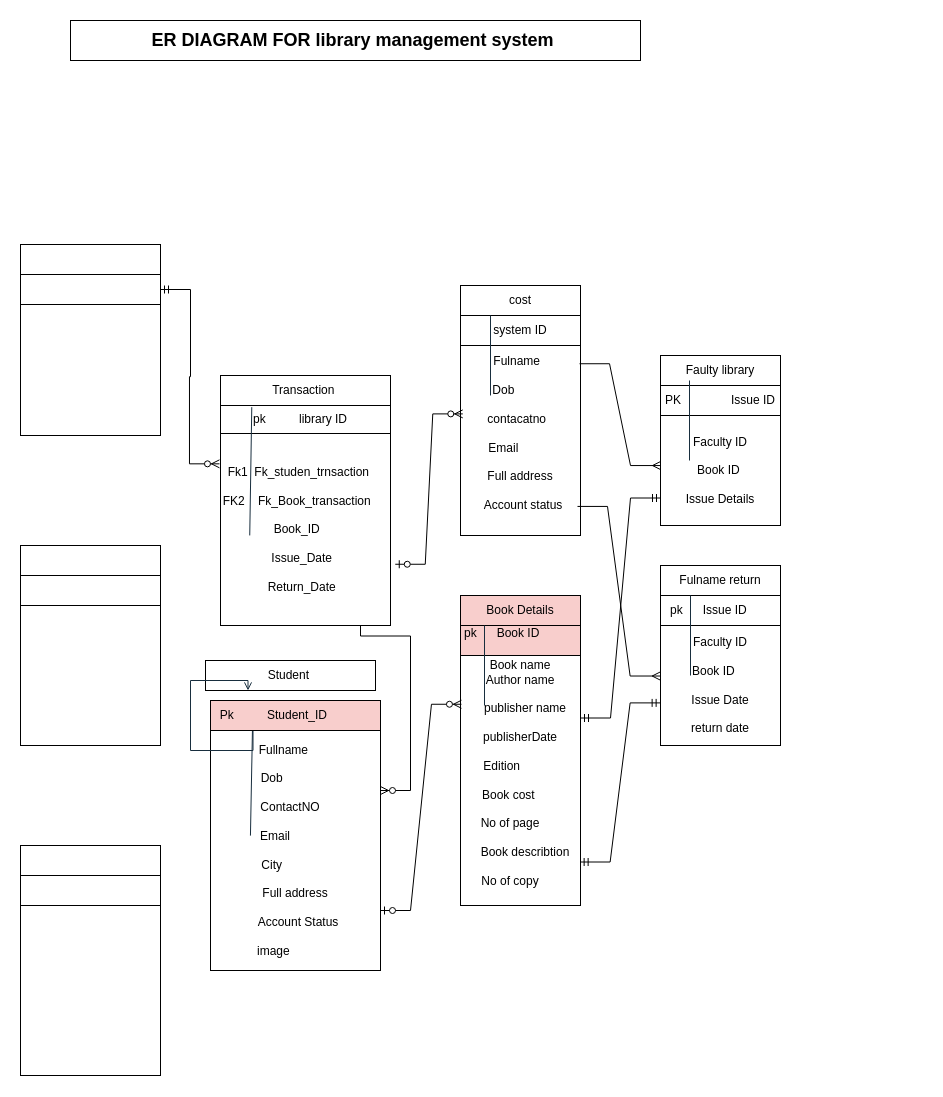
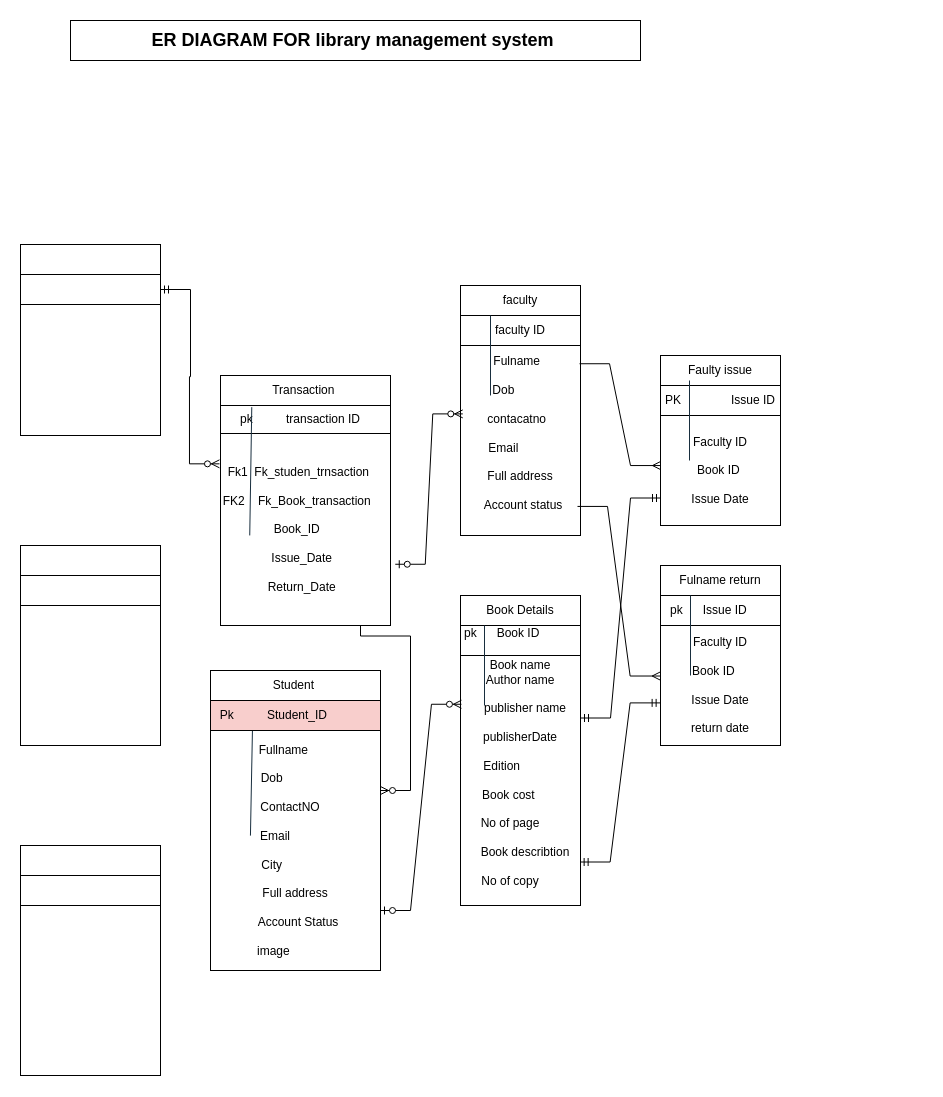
  <mxCell id="0" />
  <mxCell id="1" parent="0" />
  <mxCell id="2" value="Fulname&amp;nbsp;&amp;nbsp;&lt;div&gt;&amp;nbsp;&lt;div&gt;Dob&amp;nbsp; &amp;nbsp; &amp;nbsp; &amp;nbsp; &amp;nbsp;&amp;nbsp;&lt;/div&gt;&lt;div&gt;&amp;nbsp; &amp;nbsp; &amp;nbsp; &amp;nbsp;&amp;nbsp;&lt;/div&gt;&lt;div&gt;contacatno&amp;nbsp;&amp;nbsp;&lt;/div&gt;&lt;div&gt;&amp;nbsp;&amp;nbsp;&lt;/div&gt;&lt;div&gt;Email&amp;nbsp; &amp;nbsp; &amp;nbsp; &amp;nbsp; &amp;nbsp;&amp;nbsp;&lt;/div&gt;&lt;div&gt;&amp;nbsp; &amp;nbsp; &amp;nbsp; &amp;nbsp; &amp;nbsp;&amp;nbsp;&lt;/div&gt;&lt;div&gt;Full address&lt;/div&gt;&lt;div&gt;&amp;nbsp;&lt;/div&gt;&lt;div&gt;&amp;nbsp; Account status&lt;/div&gt;&lt;div&gt;&lt;br&gt;&lt;/div&gt;&lt;/div&gt;" style="rounded=0;whiteSpace=wrap;html=1;" parent="1" vertex="1"><mxGeometry x="460" y="345" width="120" height="190" as="geometry" /></mxCell>
- <mxCell id="3" value="system ID" style="rounded=0;whiteSpace=wrap;html=1;" parent="1" vertex="1"><mxGeometry x="460" y="315" width="120" height="30" as="geometry" /></mxCell>
- <mxCell id="4" value="cost" style="rounded=0;whiteSpace=wrap;html=1;" parent="1" vertex="1"><mxGeometry x="460" y="285" width="120" height="30" as="geometry" /></mxCell>
+ <mxCell id="3" value="faculty ID" style="rounded=0;whiteSpace=wrap;html=1;" parent="1" vertex="1"><mxGeometry x="460" y="315" width="120" height="30" as="geometry" /></mxCell>
+ <mxCell id="4" value="faculty" style="rounded=0;whiteSpace=wrap;html=1;" parent="1" vertex="1"><mxGeometry x="460" y="285" width="120" height="30" as="geometry" /></mxCell>
  <mxCell id="5" value="&lt;div&gt;&lt;br&gt;&lt;/div&gt;&lt;div&gt;Book name&lt;/div&gt;Author name&lt;div&gt;&lt;br&gt;&lt;div&gt;&amp;nbsp; &amp;nbsp;publisher name&lt;/div&gt;&lt;div&gt;&lt;br&gt;&lt;/div&gt;&lt;div&gt;publisherDate&lt;/div&gt;&lt;div&gt;&lt;br&gt;&lt;/div&gt;&lt;div&gt;Edition&amp;nbsp; &amp;nbsp; &amp;nbsp; &amp;nbsp; &amp;nbsp; &amp;nbsp;&lt;/div&gt;&lt;div&gt;&lt;br&gt;&lt;/div&gt;&lt;div&gt;Book cost&amp;nbsp; &amp;nbsp; &amp;nbsp; &amp;nbsp;&lt;/div&gt;&lt;div&gt;&lt;br&gt;&lt;/div&gt;&lt;div&gt;No of page&amp;nbsp; &amp;nbsp; &amp;nbsp;&amp;nbsp;&lt;/div&gt;&lt;div&gt;&lt;br&gt;&lt;/div&gt;&lt;div&gt;&amp;nbsp; &amp;nbsp;Book describtion&lt;/div&gt;&lt;div&gt;&lt;br&gt;&lt;/div&gt;&lt;div&gt;No of copy&amp;nbsp; &amp;nbsp; &amp;nbsp;&amp;nbsp;&lt;/div&gt;&lt;div&gt;&lt;br&gt;&lt;/div&gt;&lt;div&gt;&lt;br&gt;&lt;/div&gt;&lt;/div&gt;" style="rounded=0;whiteSpace=wrap;html=1;" parent="1" vertex="1"><mxGeometry x="460" y="655" width="120" height="250" as="geometry" /></mxCell>
- <mxCell id="6" value="pk&amp;nbsp; &amp;nbsp; &amp;nbsp; Book ID&amp;nbsp; &amp;nbsp; &amp;nbsp; &amp;nbsp; &amp;nbsp; &amp;nbsp; &amp;nbsp; &amp;nbsp;" style="rounded=0;whiteSpace=wrap;html=1;fillColor=#f8cecc;" parent="1" vertex="1"><mxGeometry x="460" y="625" width="120" height="30" as="geometry" /></mxCell>
- <mxCell id="7" value="Book Details" style="rounded=0;whiteSpace=wrap;html=1;fillColor=#f8cecc;" parent="1" vertex="1"><mxGeometry x="460" y="595" width="120" height="30" as="geometry" /></mxCell>
- <mxCell id="8" value="Faculty ID&lt;div&gt;&lt;br&gt;&lt;div&gt;Book ID&amp;nbsp;&lt;/div&gt;&lt;div&gt;&amp;nbsp;&amp;nbsp;&amp;nbsp;&lt;/div&gt;&lt;div&gt;Issue Details&lt;/div&gt;&lt;/div&gt;" style="rounded=0;whiteSpace=wrap;html=1;" parent="1" vertex="1"><mxGeometry x="660" y="415" width="120" height="110" as="geometry" /></mxCell>
+ <mxCell id="6" value="pk&amp;nbsp; &amp;nbsp; &amp;nbsp; Book ID&amp;nbsp; &amp;nbsp; &amp;nbsp; &amp;nbsp; &amp;nbsp; &amp;nbsp; &amp;nbsp; &amp;nbsp;" style="rounded=0;whiteSpace=wrap;html=1;" parent="1" vertex="1"><mxGeometry x="460" y="625" width="120" height="30" as="geometry" /></mxCell>
+ <mxCell id="7" value="Book Details" style="rounded=0;whiteSpace=wrap;html=1;" parent="1" vertex="1"><mxGeometry x="460" y="595" width="120" height="30" as="geometry" /></mxCell>
+ <mxCell id="8" value="Faculty ID&lt;div&gt;&lt;br&gt;&lt;div&gt;Book ID&amp;nbsp;&lt;/div&gt;&lt;div&gt;&amp;nbsp;&amp;nbsp;&amp;nbsp;&lt;/div&gt;&lt;div&gt;Issue Date&lt;/div&gt;&lt;/div&gt;" style="rounded=0;whiteSpace=wrap;html=1;" parent="1" vertex="1"><mxGeometry x="660" y="415" width="120" height="110" as="geometry" /></mxCell>
  <mxCell id="9" value="PK&amp;nbsp; &amp;nbsp; &amp;nbsp; &amp;nbsp; &amp;nbsp; &amp;nbsp; &amp;nbsp; &amp;nbsp;Issue ID" style="rounded=0;whiteSpace=wrap;html=1;" parent="1" vertex="1"><mxGeometry x="660" y="385" width="120" height="30" as="geometry" /></mxCell>
- <mxCell id="10" value="Faulty library" style="rounded=0;whiteSpace=wrap;html=1;" parent="1" vertex="1"><mxGeometry x="660" y="355" width="120" height="30" as="geometry" /></mxCell>
+ <mxCell id="10" value="Faulty issue" style="rounded=0;whiteSpace=wrap;html=1;" parent="1" vertex="1"><mxGeometry x="660" y="355" width="120" height="30" as="geometry" /></mxCell>
  <mxCell id="11" value="Faculty ID&lt;div&gt;&lt;br&gt;&lt;div&gt;Book ID&amp;nbsp; &amp;nbsp;&amp;nbsp;&lt;/div&gt;&lt;div&gt;&lt;br&gt;&lt;/div&gt;&lt;div&gt;Issue Date&lt;/div&gt;&lt;div&gt;&lt;br&gt;&lt;/div&gt;&lt;div&gt;return date&lt;/div&gt;&lt;/div&gt;" style="rounded=0;whiteSpace=wrap;html=1;" parent="1" vertex="1"><mxGeometry x="660" y="625" width="120" height="120" as="geometry" /></mxCell>
  <mxCell id="12" value="pk&amp;nbsp; &amp;nbsp; &amp;nbsp; Issue ID&amp;nbsp; &amp;nbsp; &amp;nbsp; &amp;nbsp;" style="rounded=0;whiteSpace=wrap;html=1;" parent="1" vertex="1"><mxGeometry x="660" y="595" width="120" height="30" as="geometry" /></mxCell>
  <mxCell id="13" value="Fulname return" style="rounded=0;whiteSpace=wrap;html=1;" parent="1" vertex="1"><mxGeometry x="660" y="565" width="120" height="30" as="geometry" /></mxCell>
  <mxCell id="14" value="" style="edgeStyle=entityRelationEdgeStyle;fontSize=12;html=1;endArrow=ERmany;rounded=0;exitX=0.975;exitY=0.847;exitDx=0;exitDy=0;exitPerimeter=0;entryX=-0.003;entryY=0.421;entryDx=0;entryDy=0;entryPerimeter=0;" parent="1" source="2" target="11" edge="1"><mxGeometry width="100" height="100" relative="1" as="geometry"><mxPoint x="570" y="515" as="sourcePoint" /><mxPoint x="660" y="675" as="targetPoint" /><Array as="points"><mxPoint x="701.36" y="718.23" /><mxPoint x="751" y="600.49" /><mxPoint x="471" y="580.49" /><mxPoint x="581" y="560.49" /><mxPoint x="451" y="580.49" /><mxPoint x="751" y="610.49" /><mxPoint x="921" y="660.49" /><mxPoint x="711" y="600.49" /><mxPoint x="671.36" y="658.23" /><mxPoint x="681.36" y="648.23" /><mxPoint x="691.36" y="690.23" /><mxPoint x="691.36" y="718.23" /><mxPoint x="691.36" y="718.23" /></Array></mxGeometry></mxCell>
  <mxCell id="15" value="" style="edgeStyle=entityRelationEdgeStyle;fontSize=12;html=1;endArrow=ERmandOne;startArrow=ERmandOne;rounded=0;exitX=0.997;exitY=0.826;exitDx=0;exitDy=0;exitPerimeter=0;entryX=-0.003;entryY=0.645;entryDx=0;entryDy=0;entryPerimeter=0;" parent="1" source="5" target="11" edge="1"><mxGeometry width="100" height="100" relative="1" as="geometry"><mxPoint x="560" y="805" as="sourcePoint" /><mxPoint x="660" y="705" as="targetPoint" /><Array as="points"><mxPoint x="630" y="805" /></Array></mxGeometry></mxCell>
  <mxCell id="16" value="" style="edgeStyle=entityRelationEdgeStyle;fontSize=12;html=1;endArrow=ERmandOne;startArrow=ERmandOne;rounded=0;exitX=1;exitY=0.25;exitDx=0;exitDy=0;entryX=0;entryY=0.75;entryDx=0;entryDy=0;" parent="1" source="5" target="8" edge="1"><mxGeometry width="100" height="100" relative="1" as="geometry"><mxPoint x="580" y="625" as="sourcePoint" /><mxPoint x="660" y="509" as="targetPoint" /><Array as="points"><mxPoint x="630" y="618" /><mxPoint x="620" y="528" /></Array></mxGeometry></mxCell>
- <mxCell id="17" value="pk&amp;nbsp; &amp;nbsp; &amp;nbsp; &amp;nbsp; &amp;nbsp; library ID&amp;nbsp; &amp;nbsp;" style="rounded=0;whiteSpace=wrap;html=1;" parent="1" vertex="1"><mxGeometry x="220" y="404" width="170" height="30" as="geometry" /></mxCell>
+ <mxCell id="17" value="pk&amp;nbsp; &amp;nbsp; &amp;nbsp; &amp;nbsp; &amp;nbsp; transaction ID&amp;nbsp; &amp;nbsp;" style="rounded=0;whiteSpace=wrap;html=1;" parent="1" vertex="1"><mxGeometry x="220" y="404" width="170" height="30" as="geometry" /></mxCell>
  <mxCell id="18" value="Transaction&amp;nbsp;" style="rounded=0;whiteSpace=wrap;html=1;" parent="1" vertex="1"><mxGeometry x="220" y="375" width="170" height="30" as="geometry" /></mxCell>
  <mxCell id="19" value="Fullname&amp;nbsp; &amp;nbsp; &amp;nbsp; &amp;nbsp;&lt;div&gt;&lt;br&gt;&lt;div&gt;Dob&amp;nbsp; &amp;nbsp; &amp;nbsp; &amp;nbsp; &amp;nbsp; &amp;nbsp; &amp;nbsp;&amp;nbsp;&lt;/div&gt;&lt;div&gt;&lt;br&gt;&lt;/div&gt;&lt;div&gt;ContactNO&amp;nbsp; &amp;nbsp;&lt;/div&gt;&lt;div&gt;&lt;br&gt;&lt;/div&gt;&lt;div&gt;Email&amp;nbsp; &amp;nbsp; &amp;nbsp; &amp;nbsp; &amp;nbsp; &amp;nbsp;&amp;nbsp;&lt;/div&gt;&lt;div&gt;&lt;br&gt;&lt;/div&gt;&lt;div&gt;City&amp;nbsp; &amp;nbsp; &amp;nbsp; &amp;nbsp; &amp;nbsp; &amp;nbsp; &amp;nbsp;&amp;nbsp;&lt;/div&gt;&lt;div&gt;&amp;nbsp;&lt;/div&gt;&lt;div&gt;Full address&lt;/div&gt;&lt;div&gt;&lt;br&gt;&lt;/div&gt;&lt;div&gt;&amp;nbsp; Account Status&lt;/div&gt;&lt;div&gt;&lt;br&gt;&lt;/div&gt;&lt;div&gt;image&amp;nbsp; &amp;nbsp; &amp;nbsp; &amp;nbsp; &amp;nbsp; &amp;nbsp; &amp;nbsp;&lt;/div&gt;&lt;/div&gt;" style="rounded=0;whiteSpace=wrap;html=1;" parent="1" vertex="1"><mxGeometry x="210" y="730" width="170" height="240" as="geometry" /></mxCell>
- <mxCell id="20" value="Student&amp;nbsp;" style="rounded=0;whiteSpace=wrap;html=1;" parent="1" vertex="1"><mxGeometry x="205" y="660" width="170" height="30" as="geometry" /></mxCell>
+ <mxCell id="20" value="Student&amp;nbsp;" style="rounded=0;whiteSpace=wrap;html=1;" parent="1" vertex="1"><mxGeometry x="210" y="670" width="170" height="30" as="geometry" /></mxCell>
  <mxCell id="21" value="" style="edgeStyle=entityRelationEdgeStyle;fontSize=12;html=1;endArrow=ERmany;rounded=0;exitX=0.992;exitY=0.096;exitDx=0;exitDy=0;exitPerimeter=0;entryX=0;entryY=0.455;entryDx=0;entryDy=0;entryPerimeter=0;" parent="1" source="2" target="8" edge="1"><mxGeometry width="100" height="100" relative="1" as="geometry"><mxPoint x="577" y="317.5" as="sourcePoint" /><mxPoint x="660" y="482.5" as="targetPoint" /><Array as="points"><mxPoint x="701.36" y="529.73" /><mxPoint x="751" y="411.99" /><mxPoint x="471" y="391.99" /><mxPoint x="581" y="371.99" /><mxPoint x="451" y="391.99" /><mxPoint x="751" y="421.99" /><mxPoint x="921" y="471.99" /><mxPoint x="711" y="411.99" /><mxPoint x="671.36" y="469.73" /><mxPoint x="681.36" y="459.73" /><mxPoint x="691.36" y="501.73" /><mxPoint x="691.36" y="529.73" /><mxPoint x="691.36" y="529.73" /></Array></mxGeometry></mxCell>
  <mxCell id="22" value="" style="edgeStyle=entityRelationEdgeStyle;fontSize=12;html=1;endArrow=ERzeroToMany;startArrow=ERzeroToOne;rounded=0;entryX=0.019;entryY=0.36;entryDx=0;entryDy=0;entryPerimeter=0;exitX=1.028;exitY=0.681;exitDx=0;exitDy=0;exitPerimeter=0;" parent="1" source="42" target="2" edge="1"><mxGeometry width="100" height="100" relative="1" as="geometry"><mxPoint x="360" y="565" as="sourcePoint" /><mxPoint x="460" y="465" as="targetPoint" /></mxGeometry></mxCell>
  <mxCell id="23" value="" style="edgeStyle=entityRelationEdgeStyle;fontSize=12;html=1;endArrow=ERzeroToMany;startArrow=ERmandOne;rounded=0;entryX=1;entryY=0.25;entryDx=0;entryDy=0;exitX=1;exitY=0.25;exitDx=0;exitDy=0;" parent="1" source="42" target="19" edge="1"><mxGeometry width="100" height="100" relative="1" as="geometry"><mxPoint x="388" y="565" as="sourcePoint" /><mxPoint x="428" y="685" as="targetPoint" /><Array as="points"><mxPoint x="428" y="625" /></Array></mxGeometry></mxCell>
  <mxCell id="24" value="" style="edgeStyle=entityRelationEdgeStyle;fontSize=12;html=1;endArrow=ERzeroToMany;startArrow=ERzeroToOne;rounded=0;entryX=0.008;entryY=0.195;entryDx=0;entryDy=0;entryPerimeter=0;exitX=1;exitY=0.75;exitDx=0;exitDy=0;" parent="1" source="19" target="5" edge="1"><mxGeometry width="100" height="100" relative="1" as="geometry"><mxPoint x="365" y="779" as="sourcePoint" /><mxPoint x="459" y="675" as="targetPoint" /></mxGeometry></mxCell>
  <mxCell id="25" value="" style="rounded=0;whiteSpace=wrap;html=1;" parent="1" vertex="1"><mxGeometry x="20" y="304" width="140" height="131" as="geometry" /></mxCell>
  <mxCell id="26" value="" style="rounded=0;whiteSpace=wrap;html=1;" parent="1" vertex="1"><mxGeometry x="20" y="274" width="140" height="30" as="geometry" /></mxCell>
  <mxCell id="27" value="" style="rounded=0;whiteSpace=wrap;html=1;" parent="1" vertex="1"><mxGeometry x="20" y="244" width="140" height="30" as="geometry" /></mxCell>
  <mxCell id="28" value="" style="edgeStyle=entityRelationEdgeStyle;fontSize=12;html=1;endArrow=ERzeroToMany;startArrow=ERmandOne;rounded=0;exitX=1;exitY=0.5;exitDx=0;exitDy=0;entryX=-0.006;entryY=0.158;entryDx=0;entryDy=0;entryPerimeter=0;" parent="1" source="26" target="42" edge="1"><mxGeometry width="100" height="100" relative="1" as="geometry"><mxPoint x="130" y="420" as="sourcePoint" /><mxPoint x="230" y="320" as="targetPoint" /></mxGeometry></mxCell>
  <mxCell id="29" value="" style="rounded=0;whiteSpace=wrap;html=1;" parent="1" vertex="1"><mxGeometry x="20" y="605" width="140" height="140" as="geometry" /></mxCell>
  <mxCell id="30" value="" style="rounded=0;whiteSpace=wrap;html=1;" parent="1" vertex="1"><mxGeometry x="20" y="575" width="140" height="30" as="geometry" /></mxCell>
  <mxCell id="31" value="" style="rounded=0;whiteSpace=wrap;html=1;" parent="1" vertex="1"><mxGeometry x="20" y="545" width="140" height="30" as="geometry" /></mxCell>
  <mxCell id="32" value="" style="rounded=0;whiteSpace=wrap;html=1;" parent="1" vertex="1"><mxGeometry x="20" y="905" width="140" height="170" as="geometry" /></mxCell>
  <mxCell id="33" value="" style="rounded=0;whiteSpace=wrap;html=1;" parent="1" vertex="1"><mxGeometry x="20" y="875" width="140" height="30" as="geometry" /></mxCell>
  <mxCell id="34" value="" style="rounded=0;whiteSpace=wrap;html=1;" parent="1" vertex="1"><mxGeometry x="20" y="845" width="140" height="30" as="geometry" /></mxCell>
  <mxCell id="35" value="&lt;b&gt;&lt;font style=&quot;font-size: 18px;&quot;&gt;ER DIAGRAM FOR library management system&amp;nbsp;&lt;/font&gt;&lt;/b&gt;" style="rounded=0;whiteSpace=wrap;html=1;" vertex="1" parent="1"><mxGeometry x="70" y="20" width="570" height="40" as="geometry" /></mxCell>
  <mxCell id="36" value="" style="endArrow=none;html=1;rounded=0;strokeColor=#182E3E;fontColor=#1A1A1A;exitX=0.25;exitY=0.263;exitDx=0;exitDy=0;exitPerimeter=0;" edge="1" parent="1" source="2"><mxGeometry width="50" height="50" relative="1" as="geometry"><mxPoint x="504" y="345" as="sourcePoint" /><mxPoint x="490" y="315" as="targetPoint" /><Array as="points"><mxPoint x="490" y="315" /></Array></mxGeometry></mxCell>
  <mxCell id="37" value="" style="endArrow=none;html=1;rounded=0;strokeColor=#182E3E;fontColor=#1A1A1A;exitX=0.25;exitY=0.263;exitDx=0;exitDy=0;exitPerimeter=0;" edge="1" parent="1"><mxGeometry width="50" height="50" relative="1" as="geometry"><mxPoint x="484" y="705" as="sourcePoint" /><mxPoint x="484" y="625" as="targetPoint" /><Array as="points"><mxPoint x="484" y="625" /></Array></mxGeometry></mxCell>
  <mxCell id="38" value="" style="endArrow=none;html=1;rounded=0;strokeColor=#182E3E;fontColor=#1A1A1A;exitX=0.25;exitY=0.263;exitDx=0;exitDy=0;exitPerimeter=0;" edge="1" parent="1"><mxGeometry width="50" height="50" relative="1" as="geometry"><mxPoint x="689" y="460" as="sourcePoint" /><mxPoint x="689" y="380" as="targetPoint" /><Array as="points"><mxPoint x="689" y="380" /></Array></mxGeometry></mxCell>
  <mxCell id="39" value="" style="endArrow=none;html=1;rounded=0;strokeColor=#182E3E;fontColor=#1A1A1A;exitX=0.25;exitY=0.263;exitDx=0;exitDy=0;exitPerimeter=0;" edge="1" parent="1"><mxGeometry width="50" height="50" relative="1" as="geometry"><mxPoint x="690" y="675" as="sourcePoint" /><mxPoint x="690" y="595" as="targetPoint" /><Array as="points"><mxPoint x="690" y="595" /></Array></mxGeometry></mxCell>
  <mxCell id="40" value="" style="endArrow=none;html=1;rounded=0;strokeColor=#182E3E;fontColor=#1A1A1A;" edge="1" parent="1" source="42"><mxGeometry width="50" height="50" relative="1" as="geometry"><mxPoint x="260" y="605" as="sourcePoint" /><mxPoint x="310" y="555" as="targetPoint" /></mxGeometry></mxCell>
  <mxCell id="41" value="" style="endArrow=none;html=1;rounded=0;strokeColor=#182E3E;fontColor=#1A1A1A;" edge="1" parent="1" target="42"><mxGeometry width="50" height="50" relative="1" as="geometry"><mxPoint x="260" y="605" as="sourcePoint" /><mxPoint x="310" y="555" as="targetPoint" /></mxGeometry></mxCell>
  <mxCell id="42" value="Fk1&amp;nbsp; Fk_studen_trnsaction&amp;nbsp; &amp;nbsp;&amp;nbsp;&lt;div&gt;&lt;br&gt;&lt;div&gt;FK2&amp;nbsp; &amp;nbsp; Fk_Book_transaction&amp;nbsp; &amp;nbsp; &amp;nbsp;&lt;/div&gt;&lt;div&gt;&lt;br&gt;&lt;/div&gt;&lt;div&gt;Book_ID&amp;nbsp; &amp;nbsp; &amp;nbsp;&lt;/div&gt;&lt;div&gt;&lt;br&gt;&lt;/div&gt;&lt;div&gt;Issue_Date&amp;nbsp;&amp;nbsp;&lt;/div&gt;&lt;div&gt;&amp;nbsp; &amp;nbsp;&amp;nbsp;&lt;/div&gt;&lt;div&gt;Return_Date&amp;nbsp;&amp;nbsp;&lt;/div&gt;&lt;/div&gt;" style="rounded=0;whiteSpace=wrap;html=1;" parent="1" vertex="1"><mxGeometry x="220" y="433" width="170" height="192" as="geometry" /></mxCell>
  <mxCell id="43" value="" style="endArrow=none;html=1;rounded=0;strokeColor=#182E3E;fontColor=#1A1A1A;entryX=0.184;entryY=0.089;entryDx=0;entryDy=0;entryPerimeter=0;exitX=0.172;exitY=0.531;exitDx=0;exitDy=0;exitPerimeter=0;" edge="1" parent="1" source="42" target="17"><mxGeometry width="50" height="50" relative="1" as="geometry"><mxPoint x="260" y="605" as="sourcePoint" /><mxPoint x="310" y="555" as="targetPoint" /></mxGeometry></mxCell>
  <mxCell id="44" value="" style="endArrow=none;html=1;rounded=0;strokeColor=#182E3E;fontColor=#1A1A1A;exitX=0.25;exitY=0;exitDx=0;exitDy=0;entryX=0.235;entryY=0.438;entryDx=0;entryDy=0;entryPerimeter=0;" edge="1" parent="1" source="46" target="19"><mxGeometry width="50" height="50" relative="1" as="geometry"><mxPoint x="250" y="695" as="sourcePoint" /><mxPoint x="250" y="795" as="targetPoint" /><Array as="points" /></mxGeometry></mxCell>
  <mxCell id="45" style="edgeStyle=orthogonalEdgeStyle;rounded=0;orthogonalLoop=1;jettySize=auto;html=1;exitX=0.25;exitY=1;exitDx=0;exitDy=0;entryX=0.25;entryY=1;entryDx=0;entryDy=0;strokeColor=#182E3E;fontColor=#1A1A1A;endArrow=open;" edge="1" parent="1" source="46" target="20"><mxGeometry relative="1" as="geometry" /></mxCell>
  <mxCell id="46" value="Pk&amp;nbsp; &amp;nbsp; &amp;nbsp; &amp;nbsp; &amp;nbsp; Student_ID&amp;nbsp; &amp;nbsp; &amp;nbsp; &amp;nbsp; &amp;nbsp; &amp;nbsp; &amp;nbsp;" style="rounded=0;whiteSpace=wrap;html=1;fillColor=#f8cecc;" parent="1" vertex="1"><mxGeometry x="210" y="700" width="170" height="30" as="geometry" /></mxCell>
